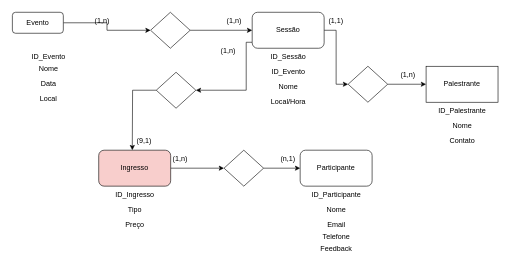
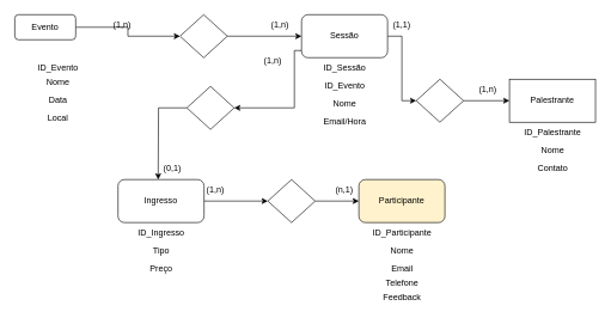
  <mxCell id="0" />
  <mxCell id="1" parent="0" />
  <mxCell id="2" style="edgeStyle=orthogonalEdgeStyle;rounded=0;orthogonalLoop=1;jettySize=auto;html=1;exitX=1;exitY=0.5;exitDx=0;exitDy=0;entryX=0;entryY=0.5;entryDx=0;entryDy=0;" edge="1" parent="1" source="3" target="8"><mxGeometry relative="1" as="geometry" /></mxCell>
  <mxCell id="3" value="Evento" style="rounded=1;whiteSpace=wrap;html=1;" vertex="1" parent="1"><mxGeometry x="20" y="20" width="85" height="35" as="geometry" /></mxCell>
  <mxCell id="4" style="edgeStyle=orthogonalEdgeStyle;rounded=0;orthogonalLoop=1;jettySize=auto;html=1;entryX=0;entryY=0.5;entryDx=0;entryDy=0;" edge="1" parent="1" source="6" target="15"><mxGeometry relative="1" as="geometry" /></mxCell>
  <mxCell id="5" style="edgeStyle=orthogonalEdgeStyle;rounded=0;orthogonalLoop=1;jettySize=auto;html=1;entryX=1;entryY=0.5;entryDx=0;entryDy=0;" edge="1" parent="1" source="6" target="13"><mxGeometry relative="1" as="geometry"><Array as="points"><mxPoint x="410" y="70" /><mxPoint x="410" y="150" /></Array></mxGeometry></mxCell>
  <mxCell id="6" value="Sessão" style="rounded=1;whiteSpace=wrap;html=1;" vertex="1" parent="1"><mxGeometry x="420" y="20" width="120" height="60" as="geometry" /></mxCell>
  <mxCell id="7" style="edgeStyle=orthogonalEdgeStyle;rounded=0;orthogonalLoop=1;jettySize=auto;html=1;exitX=1;exitY=0.5;exitDx=0;exitDy=0;entryX=0;entryY=0.5;entryDx=0;entryDy=0;" edge="1" parent="1" source="8" target="6"><mxGeometry relative="1" as="geometry" /></mxCell>
  <mxCell id="8" value="" style="rhombus;whiteSpace=wrap;html=1;" vertex="1" parent="1"><mxGeometry x="250.5" y="20" width="66" height="60" as="geometry" /></mxCell>
  <mxCell id="9" value="Palestrante" style="whiteSpace=wrap;html=1;rounded=0;" vertex="1" parent="1"><mxGeometry x="710" y="110" width="120" height="60" as="geometry" /></mxCell>
  <mxCell id="10" style="edgeStyle=orthogonalEdgeStyle;rounded=0;orthogonalLoop=1;jettySize=auto;html=1;entryX=0;entryY=0.5;entryDx=0;entryDy=0;" edge="1" parent="1" source="11" target="24"><mxGeometry relative="1" as="geometry" /></mxCell>
- <mxCell id="11" value="Ingresso" style="rounded=1;whiteSpace=wrap;html=1;fillColor=#f8cecc;" vertex="1" parent="1"><mxGeometry x="164" y="250" width="120" height="60" as="geometry" /></mxCell>
+ <mxCell id="11" value="Ingresso" style="rounded=1;whiteSpace=wrap;html=1;" vertex="1" parent="1"><mxGeometry x="164" y="250" width="120" height="60" as="geometry" /></mxCell>
  <mxCell id="12" style="edgeStyle=orthogonalEdgeStyle;rounded=0;orthogonalLoop=1;jettySize=auto;html=1;" edge="1" parent="1" source="13"><mxGeometry relative="1" as="geometry"><mxPoint x="220" y="250" as="targetPoint" /></mxGeometry></mxCell>
  <mxCell id="13" value="" style="rhombus;whiteSpace=wrap;html=1;" vertex="1" parent="1"><mxGeometry x="260" y="120" width="66" height="60" as="geometry" /></mxCell>
  <mxCell id="14" style="edgeStyle=orthogonalEdgeStyle;rounded=0;orthogonalLoop=1;jettySize=auto;html=1;" edge="1" parent="1" source="15" target="9"><mxGeometry relative="1" as="geometry" /></mxCell>
  <mxCell id="15" value="" style="rhombus;whiteSpace=wrap;html=1;" vertex="1" parent="1"><mxGeometry x="580" y="110" width="66" height="60" as="geometry" /></mxCell>
  <mxCell id="16" value="(1,n)" style="text;strokeColor=none;align=center;fillColor=none;html=1;verticalAlign=middle;whiteSpace=wrap;rounded=0;" vertex="1" parent="1"><mxGeometry x="650" y="110" width="60" height="30" as="geometry" /></mxCell>
  <mxCell id="17" value="(1,n)" style="text;strokeColor=none;align=center;fillColor=none;html=1;verticalAlign=middle;whiteSpace=wrap;rounded=0;" vertex="1" parent="1"><mxGeometry x="350" y="70" width="60" height="30" as="geometry" /></mxCell>
- <mxCell id="18" value="(9,1)" style="text;strokeColor=none;align=center;fillColor=none;html=1;verticalAlign=middle;whiteSpace=wrap;rounded=0;" vertex="1" parent="1"><mxGeometry x="210" y="220" width="60" height="30" as="geometry" /></mxCell>
+ <mxCell id="18" value="(0,1)" style="text;strokeColor=none;align=center;fillColor=none;html=1;verticalAlign=middle;whiteSpace=wrap;rounded=0;" vertex="1" parent="1"><mxGeometry x="210" y="220" width="60" height="30" as="geometry" /></mxCell>
  <mxCell id="19" value="(1,n)" style="text;strokeColor=none;align=center;fillColor=none;html=1;verticalAlign=middle;whiteSpace=wrap;rounded=0;" vertex="1" parent="1"><mxGeometry x="140" y="20" width="60" height="30" as="geometry" /></mxCell>
  <mxCell id="20" value="(1,1)" style="text;strokeColor=none;align=center;fillColor=none;html=1;verticalAlign=middle;whiteSpace=wrap;rounded=0;" vertex="1" parent="1"><mxGeometry x="530" y="20" width="60" height="30" as="geometry" /></mxCell>
  <mxCell id="21" value="(1,n)" style="text;strokeColor=none;align=center;fillColor=none;html=1;verticalAlign=middle;whiteSpace=wrap;rounded=0;" vertex="1" parent="1"><mxGeometry x="360" y="20" width="60" height="30" as="geometry" /></mxCell>
- <mxCell id="22" value="Participante" style="rounded=1;whiteSpace=wrap;html=1;" vertex="1" parent="1"><mxGeometry x="500" y="250" width="120" height="60" as="geometry" /></mxCell>
+ <mxCell id="22" value="Participante" style="rounded=1;whiteSpace=wrap;html=1;fillColor=#fff2cc;" vertex="1" parent="1"><mxGeometry x="500" y="250" width="120" height="60" as="geometry" /></mxCell>
  <mxCell id="23" style="edgeStyle=orthogonalEdgeStyle;rounded=0;orthogonalLoop=1;jettySize=auto;html=1;exitX=1;exitY=0.5;exitDx=0;exitDy=0;" edge="1" parent="1" source="24" target="22"><mxGeometry relative="1" as="geometry" /></mxCell>
  <mxCell id="24" value="" style="rhombus;whiteSpace=wrap;html=1;" vertex="1" parent="1"><mxGeometry x="373" y="250" width="66" height="60" as="geometry" /></mxCell>
  <mxCell id="25" value="(n,1)" style="text;strokeColor=none;align=center;fillColor=none;html=1;verticalAlign=middle;whiteSpace=wrap;rounded=0;" vertex="1" parent="1"><mxGeometry x="450" y="250" width="60" height="30" as="geometry" /></mxCell>
  <mxCell id="26" value="(1,n)" style="text;strokeColor=none;align=center;fillColor=none;html=1;verticalAlign=middle;whiteSpace=wrap;rounded=0;" vertex="1" parent="1"><mxGeometry x="270" y="250" width="60" height="30" as="geometry" /></mxCell>
  <mxCell id="27" value="Nome" style="text;html=1;align=center;verticalAlign=middle;resizable=0;points=[];autosize=1;strokeColor=none;fillColor=none;fontStyle=0" vertex="1" parent="1"><mxGeometry x="50" y="100" width="60" height="30" as="geometry" /></mxCell>
  <mxCell id="28" value="ID_Evento" style="text;html=1;align=center;verticalAlign=middle;resizable=0;points=[];autosize=1;strokeColor=none;fillColor=none;" vertex="1" parent="1"><mxGeometry x="40" y="80" width="80" height="30" as="geometry" /></mxCell>
  <mxCell id="29" value="Data" style="text;html=1;align=center;verticalAlign=middle;resizable=0;points=[];autosize=1;strokeColor=none;fillColor=none;fontStyle=0" vertex="1" parent="1"><mxGeometry x="55" y="125" width="50" height="30" as="geometry" /></mxCell>
  <mxCell id="30" value="Local" style="text;html=1;align=center;verticalAlign=middle;resizable=0;points=[];autosize=1;strokeColor=none;fillColor=none;fontStyle=0" vertex="1" parent="1"><mxGeometry x="55" y="150" width="50" height="30" as="geometry" /></mxCell>
  <mxCell id="31" value="ID_Sessão" style="text;html=1;align=center;verticalAlign=middle;resizable=0;points=[];autosize=1;strokeColor=none;fillColor=none;fontStyle=0" vertex="1" parent="1"><mxGeometry x="440" y="80" width="80" height="30" as="geometry" /></mxCell>
  <mxCell id="32" value="ID_Evento" style="text;html=1;align=center;verticalAlign=middle;resizable=0;points=[];autosize=1;strokeColor=none;fillColor=none;" vertex="1" parent="1"><mxGeometry x="440" y="105" width="80" height="30" as="geometry" /></mxCell>
  <mxCell id="33" value="Nome" style="text;html=1;align=center;verticalAlign=middle;resizable=0;points=[];autosize=1;strokeColor=none;fillColor=none;" vertex="1" parent="1"><mxGeometry x="450" y="130" width="60" height="30" as="geometry" /></mxCell>
  <mxCell id="34" value="ID_Participante" style="text;html=1;align=center;verticalAlign=middle;resizable=0;points=[];autosize=1;strokeColor=none;fillColor=none;fontStyle=0" vertex="1" parent="1"><mxGeometry x="505" y="310" width="110" height="30" as="geometry" /></mxCell>
  <mxCell id="35" value="Nome" style="text;html=1;align=center;verticalAlign=middle;resizable=0;points=[];autosize=1;strokeColor=none;fillColor=none;" vertex="1" parent="1"><mxGeometry x="530" y="335" width="60" height="30" as="geometry" /></mxCell>
  <mxCell id="36" value="Email" style="text;html=1;align=center;verticalAlign=middle;resizable=0;points=[];autosize=1;strokeColor=none;fillColor=none;" vertex="1" parent="1"><mxGeometry x="535" y="360" width="50" height="30" as="geometry" /></mxCell>
  <mxCell id="37" value="ID_Ingresso" style="text;html=1;align=center;verticalAlign=middle;resizable=0;points=[];autosize=1;strokeColor=none;fillColor=none;fontStyle=0" vertex="1" parent="1"><mxGeometry x="179" y="310" width="90" height="30" as="geometry" /></mxCell>
  <mxCell id="38" value="Tipo" style="text;html=1;align=center;verticalAlign=middle;resizable=0;points=[];autosize=1;strokeColor=none;fillColor=none;" vertex="1" parent="1"><mxGeometry x="199" y="335" width="50" height="30" as="geometry" /></mxCell>
  <mxCell id="39" value="Preço" style="text;html=1;align=center;verticalAlign=middle;resizable=0;points=[];autosize=1;strokeColor=none;fillColor=none;" vertex="1" parent="1"><mxGeometry x="199" y="360" width="50" height="30" as="geometry" /></mxCell>
  <mxCell id="40" value="ID_Palestrante" style="text;html=1;align=center;verticalAlign=middle;resizable=0;points=[];autosize=1;strokeColor=none;fillColor=none;fontStyle=0" vertex="1" parent="1"><mxGeometry x="720" y="170" width="100" height="30" as="geometry" /></mxCell>
  <mxCell id="41" value="Nome" style="text;html=1;align=center;verticalAlign=middle;resizable=0;points=[];autosize=1;strokeColor=none;fillColor=none;" vertex="1" parent="1"><mxGeometry x="740" y="195" width="60" height="30" as="geometry" /></mxCell>
  <mxCell id="42" value="Contato" style="text;html=1;align=center;verticalAlign=middle;resizable=0;points=[];autosize=1;strokeColor=none;fillColor=none;" vertex="1" parent="1"><mxGeometry x="735" y="220" width="70" height="30" as="geometry" /></mxCell>
- <mxCell id="43" value="Local/Hora" style="text;html=1;align=center;verticalAlign=middle;resizable=0;points=[];autosize=1;strokeColor=none;fillColor=none;fontStyle=0" vertex="1" parent="1"><mxGeometry x="440" y="155" width="80" height="30" as="geometry" /></mxCell>
+ <mxCell id="43" value="Email/Hora" style="text;html=1;align=center;verticalAlign=middle;resizable=0;points=[];autosize=1;strokeColor=none;fillColor=none;fontStyle=0" vertex="1" parent="1"><mxGeometry x="440" y="155" width="80" height="30" as="geometry" /></mxCell>
  <mxCell id="44" value="Telefone" style="text;html=1;align=center;verticalAlign=middle;resizable=0;points=[];autosize=1;strokeColor=none;fillColor=none;" vertex="1" parent="1"><mxGeometry x="525" y="380" width="70" height="30" as="geometry" /></mxCell>
  <mxCell id="45" value="Feedback" style="text;html=1;align=center;verticalAlign=middle;resizable=0;points=[];autosize=1;strokeColor=none;fillColor=none;" vertex="1" parent="1"><mxGeometry x="520" y="400" width="80" height="30" as="geometry" /></mxCell>
